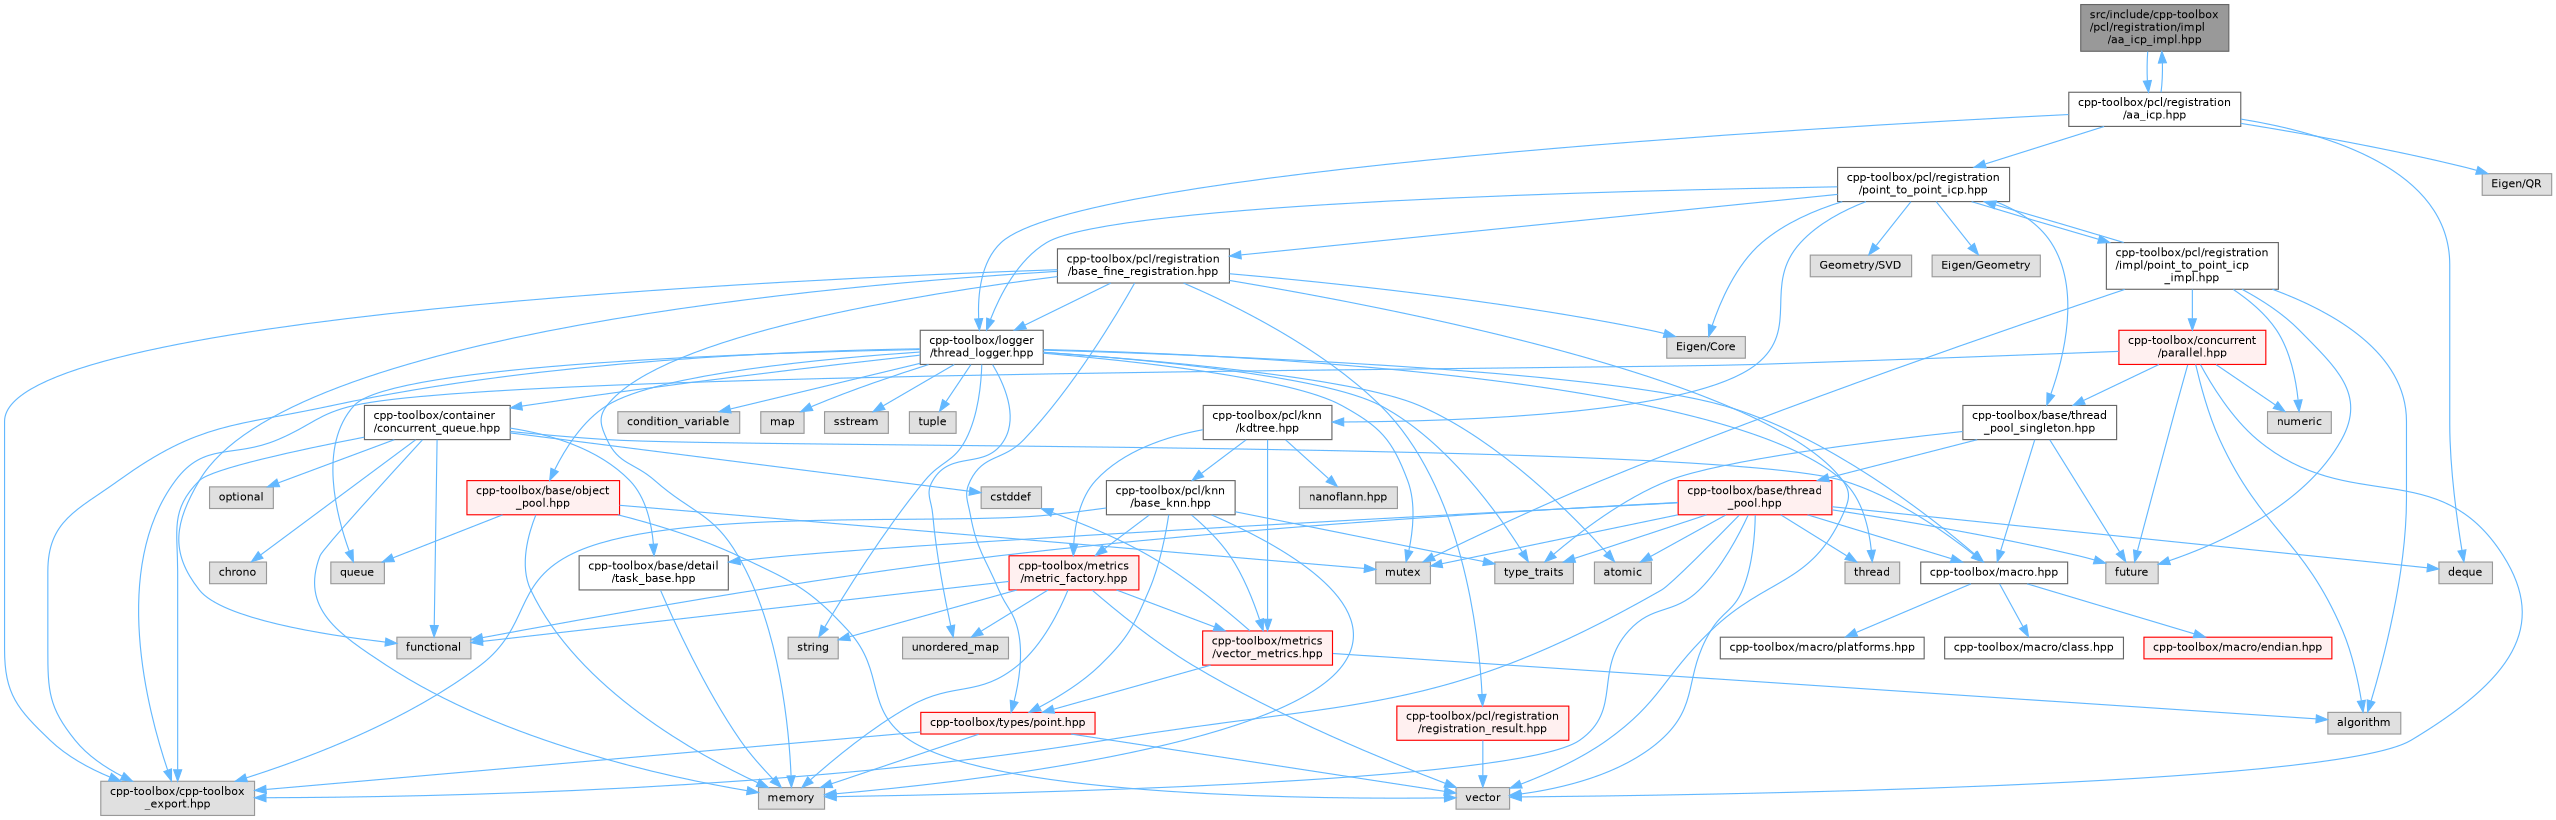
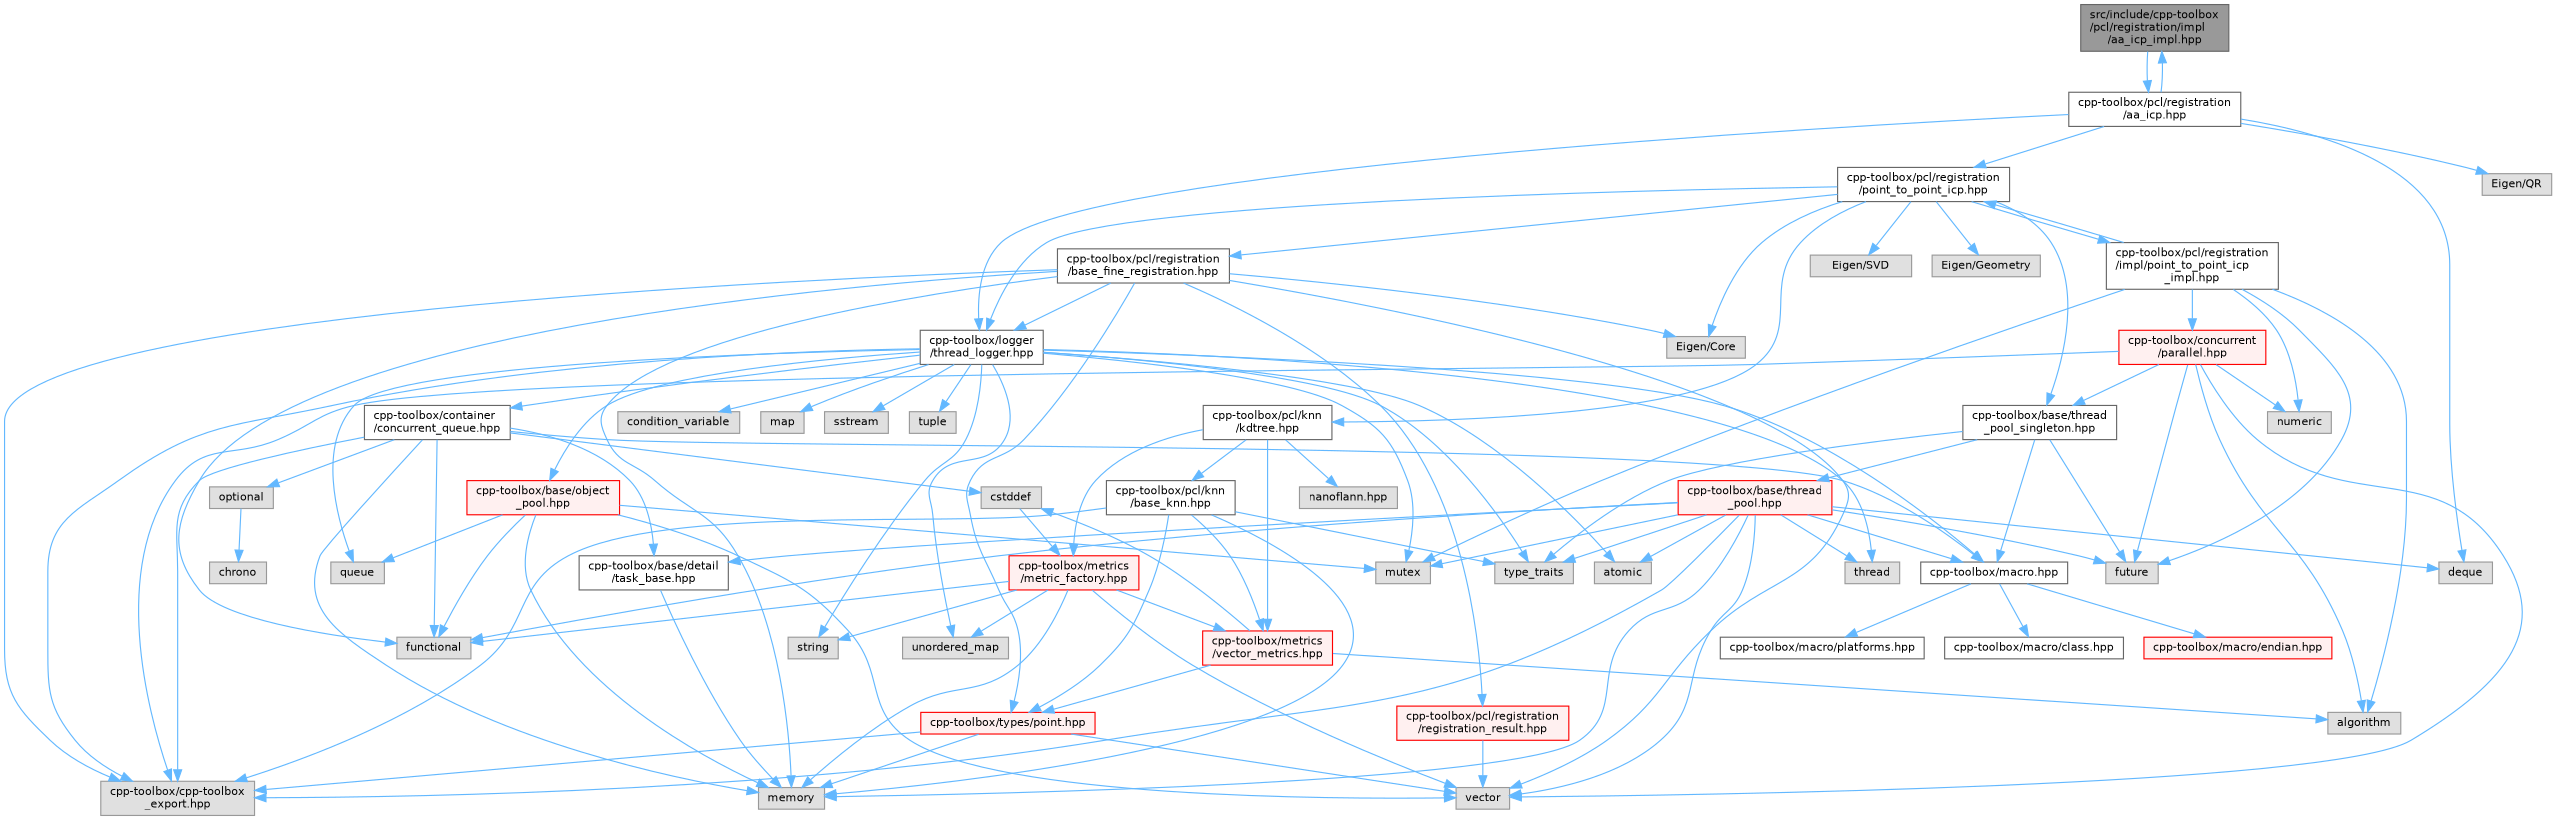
  digraph {
    node [color=grey60 fillcolor="#E0E0E0" fontname=Helvetica fontsize=10 shape=box style=filled]
    edge [color=steelblue1 fontname=Helvetica fontsize=10 labelfontname=Helvetica labelfontsize=10 style=solid]
    n1 [color=gray40 fillcolor=grey60 fontcolor=black height=0.2 label="src/include/cpp-toolbox\l/pcl/registration/impl\l/aa_icp_impl.hpp" width=0.4]
    n2 [color=grey40 fillcolor=white height=0.2 label="cpp-toolbox/pcl/registration\l/aa_icp.hpp" width=0.4]
    n3 [color=grey40 fillcolor=white height=0.2 label="cpp-toolbox/pcl/registration\l/point_to_point_icp.hpp" width=0.4]
    n4 [color=grey40 fillcolor=white height=0.2 label="cpp-toolbox/logger\l/thread_logger.hpp" width=0.4]
    n5 [height=0.2 label=deque width=0.4]
    n6 [height=0.2 label="Eigen/QR" width=0.4]
    n7 [color=grey40 fillcolor=white height=0.2 label="cpp-toolbox/pcl/registration\l/base_fine_registration.hpp" width=0.4]
    n8 [height=0.2 label="Eigen/Core" width=0.4]
    n9 [color=grey40 fillcolor=white height=0.2 label="cpp-toolbox/pcl/knn\l/kdtree.hpp" width=0.4]
    n10 [color=grey40 fillcolor=white height=0.2 label="cpp-toolbox/base/thread\l_pool_singleton.hpp" width=0.4]
-   n11 [height=0.2 label="Geometry/SVD" width=0.4]
+   n11 [height=0.2 label="Eigen/SVD" width=0.4]
    n12 [height=0.2 label="Eigen/Geometry" width=0.4]
    n13 [color=grey40 fillcolor=white height=0.2 label="cpp-toolbox/pcl/registration\l/impl/point_to_point_icp\l_impl.hpp" width=0.4]
    n14 [height=0.2 label="cpp-toolbox/cpp-toolbox\l_export.hpp" width=0.4]
    n15 [height=0.2 label=atomic width=0.4]
    n16 [height=0.2 label=condition_variable width=0.4]
    n17 [height=0.2 label=map width=0.4]
    n18 [height=0.2 label=mutex width=0.4]
    n19 [height=0.2 label=queue width=0.4]
    n20 [height=0.2 label=sstream width=0.4]
    n21 [height=0.2 label=string width=0.4]
    n22 [height=0.2 label=thread width=0.4]
    n23 [height=0.2 label=tuple width=0.4]
    n24 [height=0.2 label=type_traits width=0.4]
    n25 [height=0.2 label=unordered_map width=0.4]
    n26 [color=grey40 fillcolor=white height=0.2 label="cpp-toolbox/macro.hpp" width=0.4]
    n27 [color=grey40 fillcolor=white height=0.2 label="cpp-toolbox/container\l/concurrent_queue.hpp" width=0.4]
    n28 [color=red fillcolor="#FFF0F0" height=0.2 label="cpp-toolbox/base/object\l_pool.hpp" width=0.4]
    n29 [height=0.2 label=functional width=0.4]
    n30 [height=0.2 label=memory width=0.4]
    n31 [height=0.2 label=vector width=0.4]
    n32 [color=red fillcolor="#FFF0F0" height=0.2 label="cpp-toolbox/pcl/registration\l/registration_result.hpp" width=0.4]
    n33 [color=red fillcolor="#FFF0F0" height=0.2 label="cpp-toolbox/types/point.hpp" width=0.4]
    n34 [color=grey40 fillcolor=white height=0.2 label="cpp-toolbox/pcl/knn\l/base_knn.hpp" width=0.4]
    n35 [color=red fillcolor="#FFF0F0" height=0.2 label="cpp-toolbox/metrics\l/vector_metrics.hpp" width=0.4]
    n36 [color=red fillcolor="#FFF0F0" height=0.2 label="cpp-toolbox/metrics\l/metric_factory.hpp" width=0.4]
    n37 [height=0.2 label="nanoflann.hpp" width=0.4]
    n38 [height=0.2 label=future width=0.4]
    n39 [color=red fillcolor="#FFF0F0" height=0.2 label="cpp-toolbox/base/thread\l_pool.hpp" width=0.4]
    n40 [height=0.2 label=algorithm width=0.4]
    n41 [color=red fillcolor="#FFF0F0" height=0.2 label="cpp-toolbox/concurrent\l/parallel.hpp" width=0.4]
    n42 [height=0.2 label=numeric width=0.4]
    n43 [color=grey40 fillcolor=white height=0.2 label="cpp-toolbox/macro/class.hpp" width=0.4]
    n44 [color=red fillcolor="#FFF0F0" height=0.2 label="cpp-toolbox/macro/endian.hpp" width=0.4]
    n45 [color=grey40 fillcolor=white height=0.2 label="cpp-toolbox/macro/platforms.hpp" width=0.4]
    n46 [height=0.2 label=chrono width=0.4]
    n47 [height=0.2 label=cstddef width=0.4]
    n48 [height=0.2 label=optional width=0.4]
    n49 [color=grey40 fillcolor=white height=0.2 label="cpp-toolbox/base/detail\l/task_base.hpp" width=0.4]
    n1 -> n2
    n2 -> n1
    n2 -> n3
    n2 -> n4
    n2 -> n5
    n2 -> n6
    n3 -> n4
    n3 -> n7
    n3 -> n8
    n3 -> n9
    n3 -> n10
    n3 -> n11
    n3 -> n12
    n3 -> n13
    n4 -> n14
    n4 -> n15
    n4 -> n16
    n4 -> n17
    n4 -> n18
    n4 -> n19
    n4 -> n20
    n4 -> n21
    n4 -> n22
    n4 -> n23
    n4 -> n24
    n4 -> n25
    n4 -> n26
    n4 -> n27
    n4 -> n28
    n7 -> n4
    n7 -> n8
    n7 -> n14
    n7 -> n29
    n7 -> n30
    n7 -> n31
    n7 -> n32
    n7 -> n33
    n9 -> n34
    n9 -> n35
    n9 -> n36
    n9 -> n37
    n10 -> n24
    n10 -> n26
    n10 -> n38
    n10 -> n39
    n13 -> n3
    n13 -> n18
    n13 -> n38
    n13 -> n40
    n13 -> n41
    n13 -> n42
    n26 -> n43
    n26 -> n44
    n26 -> n45
    n27 -> n14
    n27 -> n26
    n27 -> n29
    n27 -> n30
-   n27 -> n46
+   n48 -> n46
    n27 -> n47
    n27 -> n48
    n27 -> n49
    n28 -> n18
    n28 -> n19
+   n28 -> n29
    n28 -> n30
    n28 -> n31
    n32 -> n31
    n33 -> n14
    n33 -> n30
    n33 -> n31
    n34 -> n14
    n34 -> n24
    n34 -> n30
    n34 -> n33
    n34 -> n35
-   n34 -> n36
+   n47 -> n36
    n35 -> n33
    n35 -> n40
    n35 -> n47
    n36 -> n21
    n36 -> n25
    n36 -> n29
    n36 -> n30
    n36 -> n31
    n36 -> n35
    n39 -> n5
    n39 -> n14
    n39 -> n15
    n39 -> n18
    n39 -> n22
    n39 -> n24
    n39 -> n26
    n39 -> n29
    n39 -> n30
    n39 -> n31
    n39 -> n38
    n39 -> n49
    n41 -> n10
    n41 -> n14
    n41 -> n31
    n41 -> n38
    n41 -> n40
    n41 -> n42
    n49 -> n30
  }
